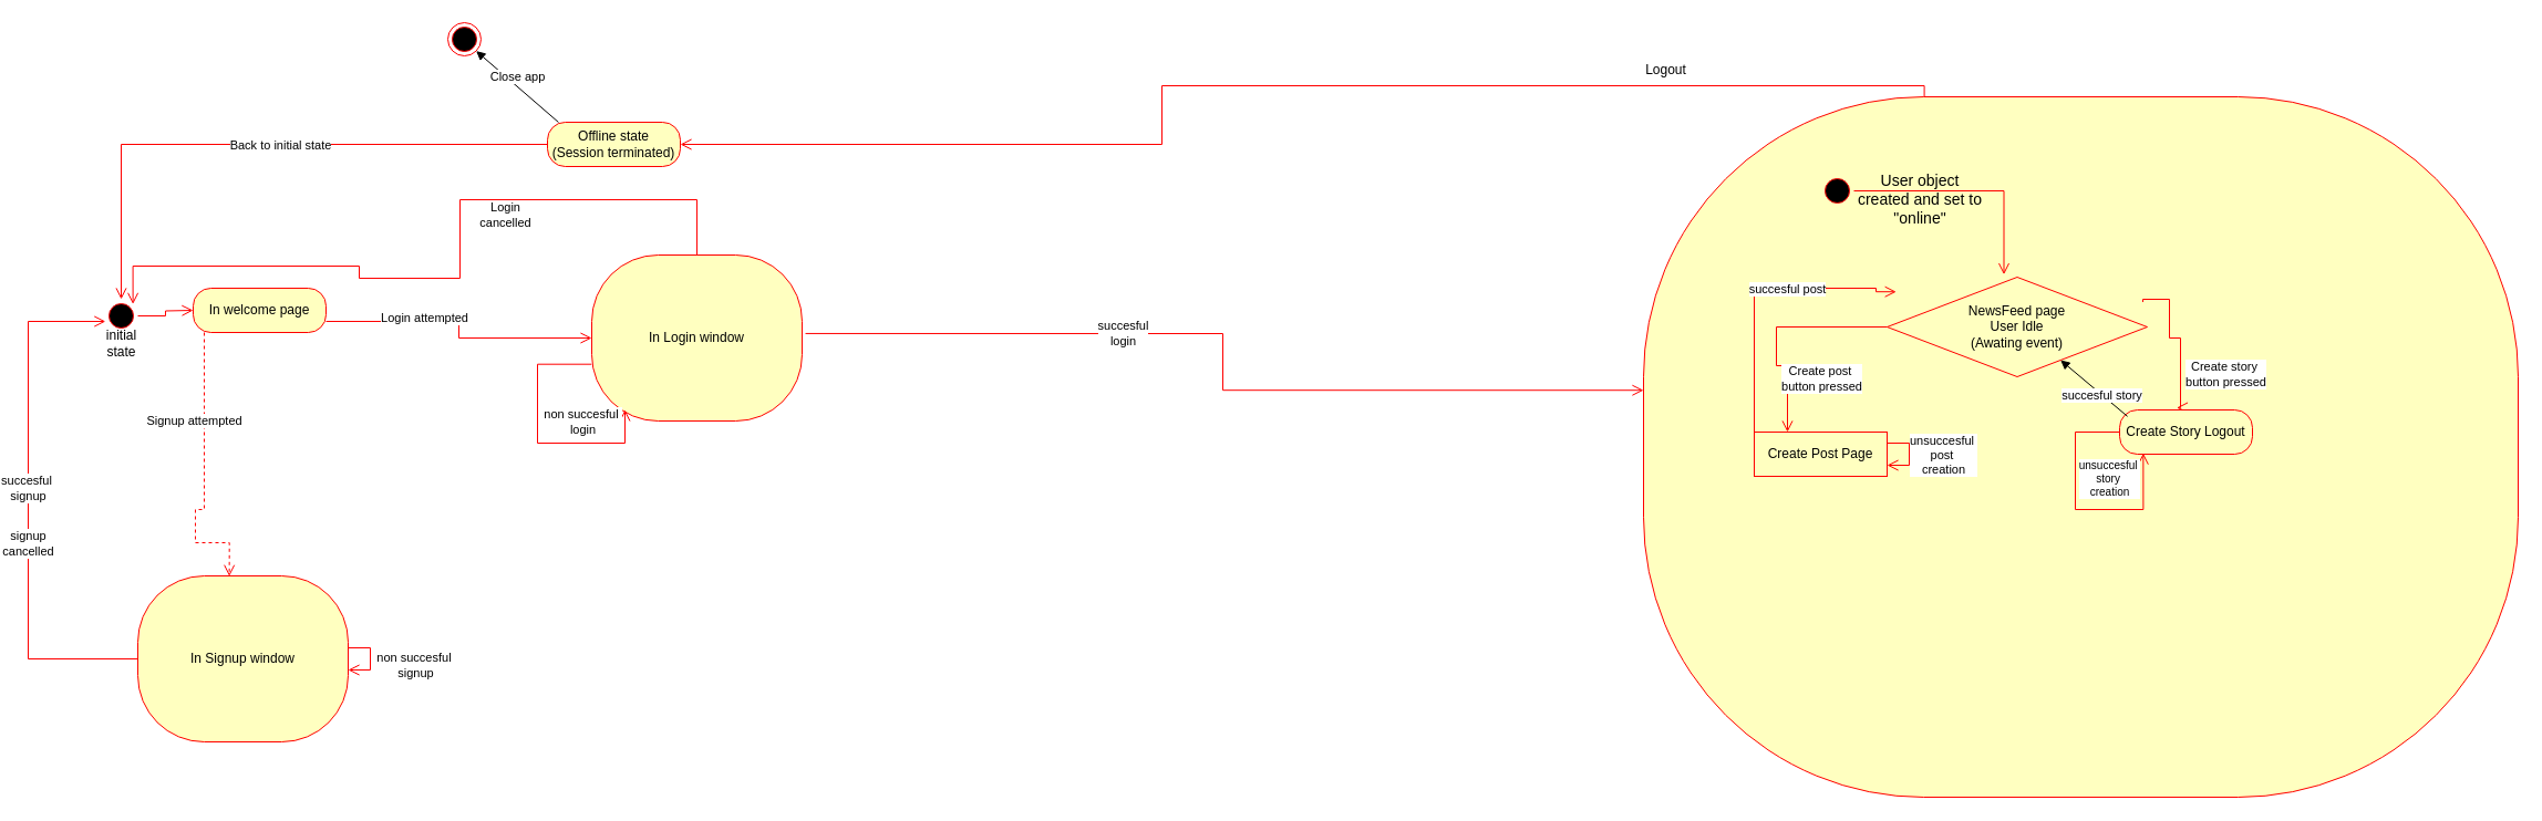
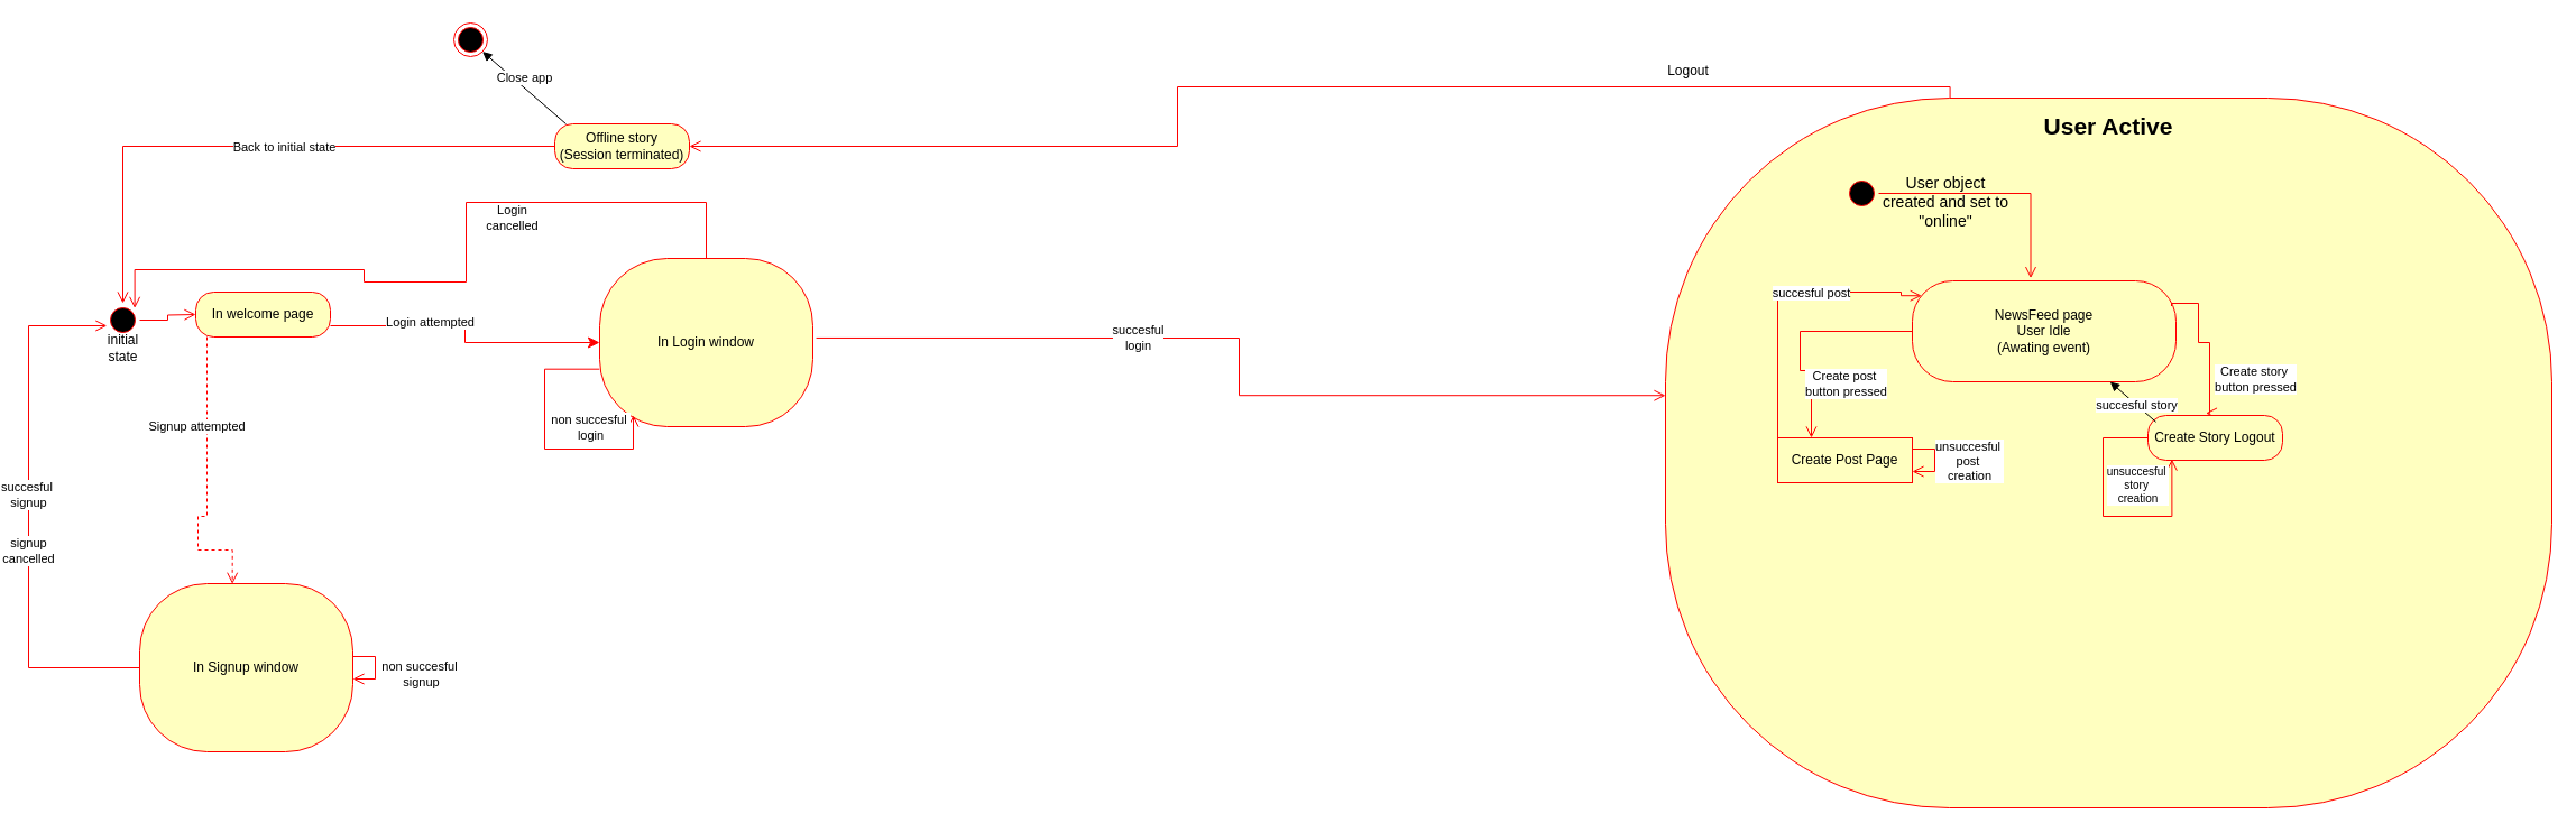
  <mxCell id="0" />
  <mxCell id="1" parent="0" />
  <mxCell id="2" value="" style="ellipse;html=1;shape=startState;fillColor=#000000;strokeColor=#ff0000;" vertex="1" parent="1"><mxGeometry x="90" y="270" width="30" height="30" as="geometry" /></mxCell>
  <mxCell id="3" value="" style="edgeStyle=orthogonalEdgeStyle;html=1;verticalAlign=bottom;endArrow=open;endSize=8;strokeColor=#ff0000;rounded=0;" edge="1" source="2" parent="1"><mxGeometry relative="1" as="geometry"><mxPoint x="170" y="280" as="targetPoint" /></mxGeometry></mxCell>
  <mxCell id="4" value="" style="rounded=1;whiteSpace=wrap;html=1;arcSize=40;fontColor=#000000;fillColor=#ffffc0;strokeColor=#ff0000;" vertex="1" parent="1"><mxGeometry x="1480" y="87" width="790" height="633" as="geometry" /></mxCell>
  <mxCell id="5" value="" style="edgeStyle=orthogonalEdgeStyle;html=1;verticalAlign=bottom;endArrow=open;endSize=8;strokeColor=#ff0000;rounded=0;exitX=0.321;exitY=0;exitDx=0;exitDy=0;exitPerimeter=0;entryX=1;entryY=0.5;entryDx=0;entryDy=0;" edge="1" source="4" parent="1" target="8"><mxGeometry relative="1" as="geometry"><mxPoint x="1260" y="122" as="targetPoint" /></mxGeometry></mxCell>
+ <mxCell id="6" value="&lt;b&gt;&lt;font style=&quot;font-size: 21px;&quot;&gt;User Active&lt;/font&gt;&lt;/b&gt;" style="text;strokeColor=none;align=center;fillColor=none;html=1;verticalAlign=middle;whiteSpace=wrap;rounded=0;" vertex="1" parent="1"><mxGeometry x="1695" y="97" width="360" height="30" as="geometry" /></mxCell>
  <mxCell id="7" value="Logout&lt;div&gt;&lt;br&gt;&lt;/div&gt;" style="text;html=1;align=center;verticalAlign=middle;resizable=0;points=[];autosize=1;strokeColor=none;fillColor=none;" vertex="1" parent="1"><mxGeometry x="1470" y="50" width="60" height="40" as="geometry" /></mxCell>
- <mxCell id="8" value="Offline state&lt;div&gt;(Session terminated)&lt;/div&gt;" style="rounded=1;whiteSpace=wrap;html=1;arcSize=40;fontColor=#000000;fillColor=#ffffc0;strokeColor=#ff0000;" vertex="1" parent="1"><mxGeometry x="490" y="110" width="120" height="40" as="geometry" /></mxCell>
+ <mxCell id="8" value="Offline story&lt;div&gt;(Session terminated)&lt;/div&gt;" style="rounded=1;whiteSpace=wrap;html=1;arcSize=40;fontColor=#000000;fillColor=#ffffc0;strokeColor=#ff0000;" vertex="1" parent="1"><mxGeometry x="490" y="110" width="120" height="40" as="geometry" /></mxCell>
  <mxCell id="9" value="" style="edgeStyle=orthogonalEdgeStyle;html=1;verticalAlign=bottom;endArrow=open;endSize=8;strokeColor=#ff0000;rounded=0;entryX=0.5;entryY=0;entryDx=0;entryDy=0;" edge="1" source="8" parent="1" target="2"><mxGeometry relative="1" as="geometry"><mxPoint x="550" y="210" as="targetPoint" /></mxGeometry></mxCell>
  <mxCell id="10" value="&lt;div&gt;&lt;br&gt;&lt;/div&gt;&lt;div&gt;&lt;br&gt;&lt;/div&gt;" style="edgeLabel;html=1;align=center;verticalAlign=middle;resizable=0;points=[];" vertex="1" connectable="0" parent="9"><mxGeometry x="-0.091" y="1" relative="1" as="geometry"><mxPoint as="offset" /></mxGeometry></mxCell>
  <mxCell id="11" value="Back to initial state" style="edgeLabel;html=1;align=center;verticalAlign=middle;resizable=0;points=[];" vertex="1" connectable="0" parent="9"><mxGeometry x="-0.077" relative="1" as="geometry"><mxPoint as="offset" /></mxGeometry></mxCell>
  <mxCell id="12" value="initial&lt;div&gt;state&lt;/div&gt;" style="text;html=1;align=center;verticalAlign=middle;resizable=0;points=[];autosize=1;strokeColor=none;fillColor=none;" vertex="1" parent="1"><mxGeometry x="80" y="290" width="50" height="40" as="geometry" /></mxCell>
  <mxCell id="13" value="In welcome page" style="rounded=1;whiteSpace=wrap;html=1;arcSize=40;fontColor=#000000;fillColor=#ffffc0;strokeColor=#ff0000;" vertex="1" parent="1"><mxGeometry x="170" y="260" width="120" height="40" as="geometry" /></mxCell>
  <mxCell id="14" value="" style="ellipse;html=1;shape=endState;fillColor=#000000;strokeColor=#ff0000;" vertex="1" parent="1"><mxGeometry x="400" y="20" width="30" height="30" as="geometry" /></mxCell>
  <mxCell id="15" value="" style="edgeStyle=orthogonalEdgeStyle;html=1;verticalAlign=bottom;endArrow=open;endSize=8;strokeColor=#ff0000;rounded=0;entryX=0.435;entryY=0.002;entryDx=0;entryDy=0;entryPerimeter=0;dashed=1;" edge="1" source="13" parent="1" target="18"><mxGeometry relative="1" as="geometry"><mxPoint x="240" y="460" as="targetPoint" /><Array as="points"><mxPoint x="180" y="460" /><mxPoint x="172" y="460" /><mxPoint x="172" y="490" /><mxPoint x="203" y="490" /></Array></mxGeometry></mxCell>
  <mxCell id="16" value="Signup attempted" style="edgeLabel;html=1;align=center;verticalAlign=middle;resizable=0;points=[];" vertex="1" connectable="0" parent="15"><mxGeometry x="-0.318" y="-1" relative="1" as="geometry"><mxPoint x="-9" y="-9" as="offset" /></mxGeometry></mxCell>
  <mxCell id="17" value="Close app" style="html=1;verticalAlign=bottom;endArrow=block;curved=0;rounded=0;entryX=1;entryY=1;entryDx=0;entryDy=0;exitX=0.083;exitY=0;exitDx=0;exitDy=0;exitPerimeter=0;" edge="1" parent="1" source="8" target="14"><mxGeometry width="80" relative="1" as="geometry"><mxPoint x="460" y="80" as="sourcePoint" /><mxPoint x="540" y="80" as="targetPoint" /></mxGeometry></mxCell>
  <mxCell id="18" value="In Signup window" style="rounded=1;whiteSpace=wrap;html=1;arcSize=40;fontColor=#000000;fillColor=#ffffc0;strokeColor=#ff0000;" vertex="1" parent="1"><mxGeometry x="120" y="520" width="190" height="150" as="geometry" /></mxCell>
  <mxCell id="19" value="" style="edgeStyle=orthogonalEdgeStyle;html=1;verticalAlign=bottom;endArrow=open;endSize=8;strokeColor=#ff0000;rounded=0;elbow=vertical;" edge="1" source="18" parent="1" target="18"><mxGeometry relative="1" as="geometry"><mxPoint x="290" y="750" as="targetPoint" /></mxGeometry></mxCell>
  <mxCell id="20" value="non succesful&amp;nbsp;&lt;div&gt;signup&lt;/div&gt;" style="edgeLabel;html=1;align=center;verticalAlign=middle;resizable=0;points=[];" vertex="1" connectable="0" parent="19"><mxGeometry x="-0.214" relative="1" as="geometry"><mxPoint x="40" y="11" as="offset" /></mxGeometry></mxCell>
  <mxCell id="21" value="" style="edgeStyle=orthogonalEdgeStyle;html=1;verticalAlign=bottom;endArrow=open;endSize=8;strokeColor=#ff0000;rounded=0;elbow=vertical;" edge="1" parent="1" source="18" target="2"><mxGeometry relative="1" as="geometry"><mxPoint x="20" y="290" as="targetPoint" /><mxPoint x="80" y="490" as="sourcePoint" /><Array as="points"><mxPoint x="21" y="595" /><mxPoint x="21" y="290" /></Array></mxGeometry></mxCell>
  <mxCell id="22" value="succesful&amp;nbsp;&lt;div&gt;signup&lt;/div&gt;" style="edgeLabel;html=1;align=center;verticalAlign=middle;resizable=0;points=[];" vertex="1" connectable="0" parent="21"><mxGeometry x="-0.214" relative="1" as="geometry"><mxPoint x="-1" y="-68" as="offset" /></mxGeometry></mxCell>
  <mxCell id="23" value="signup&lt;div&gt;cancelled&lt;/div&gt;" style="edgeLabel;html=1;align=center;verticalAlign=middle;resizable=0;points=[];" vertex="1" connectable="0" parent="1"><mxGeometry x="20" y="490" as="geometry" /></mxCell>
- <mxCell id="24" value="" style="edgeStyle=orthogonalEdgeStyle;html=1;verticalAlign=bottom;endArrow=open;endSize=8;strokeColor=#ff0000;rounded=0;exitX=1;exitY=0.75;exitDx=0;exitDy=0;" edge="1" source="13" parent="1" target="26"><mxGeometry relative="1" as="geometry"><mxPoint x="520" y="290" as="targetPoint" /><mxPoint x="380.059" y="275" as="sourcePoint" /></mxGeometry></mxCell>
+ <mxCell id="24" value="" style="edgeStyle=orthogonalEdgeStyle;html=1;verticalAlign=bottom;endArrow=classic;endSize=8;strokeColor=#ff0000;rounded=0;exitX=1;exitY=0.75;exitDx=0;exitDy=0;" edge="1" source="13" parent="1" target="26"><mxGeometry relative="1" as="geometry"><mxPoint x="520" y="290" as="targetPoint" /><mxPoint x="380.059" y="275" as="sourcePoint" /></mxGeometry></mxCell>
  <mxCell id="25" value="Login attempted" style="edgeLabel;html=1;align=center;verticalAlign=middle;resizable=0;points=[];" vertex="1" connectable="0" parent="24"><mxGeometry x="-0.303" y="4" relative="1" as="geometry"><mxPoint x="-1" as="offset" /></mxGeometry></mxCell>
  <mxCell id="26" value="In Login window" style="rounded=1;whiteSpace=wrap;html=1;arcSize=40;fontColor=#000000;fillColor=#ffffc0;strokeColor=#ff0000;" vertex="1" parent="1"><mxGeometry x="530" y="230" width="190" height="150" as="geometry" /></mxCell>
  <mxCell id="27" value="" style="edgeStyle=orthogonalEdgeStyle;html=1;verticalAlign=bottom;endArrow=open;endSize=8;strokeColor=#ff0000;rounded=0;elbow=vertical;exitX=-0.001;exitY=0.658;exitDx=0;exitDy=0;exitPerimeter=0;entryX=0.158;entryY=0.933;entryDx=0;entryDy=0;entryPerimeter=0;" edge="1" parent="1" source="26" target="26"><mxGeometry relative="1" as="geometry"><mxPoint x="480" y="400" as="targetPoint" /><mxPoint x="430" y="410" as="sourcePoint" /><Array as="points"><mxPoint x="481" y="329" /><mxPoint x="481" y="400" /><mxPoint x="560" y="400" /></Array></mxGeometry></mxCell>
  <mxCell id="28" value="non succesful&amp;nbsp;&lt;div&gt;login&lt;/div&gt;" style="edgeLabel;html=1;align=center;verticalAlign=middle;resizable=0;points=[];" vertex="1" connectable="0" parent="27"><mxGeometry x="-0.214" relative="1" as="geometry"><mxPoint x="40" y="11" as="offset" /></mxGeometry></mxCell>
  <mxCell id="29" value="" style="edgeStyle=orthogonalEdgeStyle;html=1;verticalAlign=bottom;endArrow=open;endSize=8;strokeColor=#ff0000;rounded=0;elbow=vertical;entryX=1;entryY=0;entryDx=0;entryDy=0;" edge="1" parent="1" source="26" target="2"><mxGeometry relative="1" as="geometry"><mxPoint x="490" y="221" as="targetPoint" /><mxPoint x="460" y="180" as="sourcePoint" /><Array as="points"><mxPoint x="625" y="180" /><mxPoint x="411" y="180" /><mxPoint x="411" y="251" /><mxPoint x="320" y="251" /><mxPoint x="320" y="240" /><mxPoint x="116" y="240" /></Array></mxGeometry></mxCell>
  <mxCell id="30" value="Login&lt;div&gt;cancelled&lt;/div&gt;" style="edgeLabel;html=1;align=center;verticalAlign=middle;resizable=0;points=[];" vertex="1" connectable="0" parent="29"><mxGeometry x="-0.214" relative="1" as="geometry"><mxPoint x="40" y="11" as="offset" /></mxGeometry></mxCell>
  <mxCell id="31" value="" style="edgeStyle=orthogonalEdgeStyle;html=1;verticalAlign=bottom;endArrow=open;endSize=8;strokeColor=#ff0000;rounded=0;exitX=1.016;exitY=0.473;exitDx=0;exitDy=0;exitPerimeter=0;entryX=0;entryY=0.419;entryDx=0;entryDy=0;entryPerimeter=0;" edge="1" parent="1" source="26" target="4"><mxGeometry relative="1" as="geometry"><mxPoint x="780" y="299.49" as="targetPoint" /><mxPoint x="730" y="304.49" as="sourcePoint" /></mxGeometry></mxCell>
  <mxCell id="32" value="succesful&lt;div&gt;login&lt;/div&gt;" style="edgeLabel;html=1;align=center;verticalAlign=middle;resizable=0;points=[];" vertex="1" connectable="0" parent="31"><mxGeometry x="-0.293" relative="1" as="geometry"><mxPoint as="offset" /></mxGeometry></mxCell>
  <mxCell id="33" value="" style="ellipse;html=1;shape=startState;fillColor=#000000;strokeColor=#ff0000;" vertex="1" parent="1"><mxGeometry x="1640" y="157" width="30" height="30" as="geometry" /></mxCell>
  <mxCell id="34" value="" style="edgeStyle=orthogonalEdgeStyle;html=1;verticalAlign=bottom;endArrow=open;endSize=8;strokeColor=#ff0000;rounded=0;entryX=0.449;entryY=-0.026;entryDx=0;entryDy=0;entryPerimeter=0;" edge="1" source="33" parent="1" target="36"><mxGeometry relative="1" as="geometry"><mxPoint x="1655" y="230" as="targetPoint" /></mxGeometry></mxCell>
  <mxCell id="35" value="&lt;span style=&quot;font-weight: normal;&quot;&gt;&lt;font style=&quot;font-size: 14px;&quot;&gt;User object created and set to &quot;online&quot;&lt;/font&gt;&lt;/span&gt;" style="text;strokeColor=none;align=center;fillColor=none;html=1;verticalAlign=middle;whiteSpace=wrap;rounded=0;fontStyle=1" vertex="1" parent="1"><mxGeometry x="1670" y="140" width="120" height="80" as="geometry" /></mxCell>
- <mxCell id="36" value="&lt;div&gt;NewsFeed page&lt;/div&gt;User Idle&lt;div&gt;(Awating event)&lt;/div&gt;" style="rhombus;whiteSpace=wrap;html=1;arcSize=40;fontColor=#000000;fillColor=#ffffc0;strokeColor=#ff0000;" vertex="1" parent="1"><mxGeometry x="1700" y="250" width="235" height="90" as="geometry" /></mxCell>
+ <mxCell id="36" value="&lt;div&gt;NewsFeed page&lt;/div&gt;User Idle&lt;div&gt;(Awating event)&lt;/div&gt;" style="rounded=1;whiteSpace=wrap;html=1;arcSize=40;fontColor=#000000;fillColor=#ffffc0;strokeColor=#ff0000;" vertex="1" parent="1"><mxGeometry x="1700" y="250" width="235" height="90" as="geometry" /></mxCell>
  <mxCell id="37" value="" style="edgeStyle=orthogonalEdgeStyle;html=1;verticalAlign=bottom;endArrow=open;endSize=8;strokeColor=#ff0000;rounded=0;entryX=0.25;entryY=0;entryDx=0;entryDy=0;" edge="1" source="36" parent="1" target="39"><mxGeometry relative="1" as="geometry"><mxPoint x="1660" y="330" as="targetPoint" /><Array as="points"><mxPoint x="1600" y="295" /><mxPoint x="1600" y="330" /><mxPoint x="1610" y="330" /></Array></mxGeometry></mxCell>
  <mxCell id="38" value="Create post&amp;nbsp;&lt;div&gt;button pressed&lt;/div&gt;" style="edgeLabel;html=1;align=center;verticalAlign=middle;resizable=0;points=[];" vertex="1" connectable="0" parent="37"><mxGeometry x="0.244" relative="1" as="geometry"><mxPoint x="40" y="18" as="offset" /></mxGeometry></mxCell>
  <mxCell id="39" value="Create Post Page" style="whiteSpace=wrap;html=1;arcSize=40;fontColor=#000000;fillColor=#ffffc0;strokeColor=#ff0000;rounded=0;" vertex="1" parent="1"><mxGeometry x="1580" y="390" width="120" height="40" as="geometry" /></mxCell>
  <mxCell id="40" value="" style="edgeStyle=orthogonalEdgeStyle;html=1;verticalAlign=bottom;endArrow=open;endSize=8;strokeColor=#ff0000;rounded=0;" edge="1" source="39" parent="1" target="39"><mxGeometry relative="1" as="geometry"><mxPoint x="1640" y="490" as="targetPoint" /></mxGeometry></mxCell>
  <mxCell id="41" value="unsuccesful&amp;nbsp;&lt;div&gt;post&amp;nbsp;&lt;/div&gt;&lt;div&gt;creation&lt;/div&gt;" style="edgeLabel;html=1;align=center;verticalAlign=middle;resizable=0;points=[];" vertex="1" connectable="0" parent="40"><mxGeometry x="-0.185" relative="1" as="geometry"><mxPoint x="30" y="6" as="offset" /></mxGeometry></mxCell>
  <mxCell id="42" value="" style="edgeStyle=orthogonalEdgeStyle;html=1;verticalAlign=bottom;endArrow=open;endSize=8;strokeColor=#ff0000;rounded=0;exitX=0;exitY=0.25;exitDx=0;exitDy=0;entryX=0.035;entryY=0.147;entryDx=0;entryDy=0;entryPerimeter=0;" edge="1" parent="1" source="39" target="36"><mxGeometry relative="1" as="geometry"><mxPoint x="1700" y="260" as="targetPoint" /><mxPoint x="1349.94" y="165" as="sourcePoint" /><Array as="points"><mxPoint x="1580" y="260" /><mxPoint x="1690" y="260" /><mxPoint x="1690" y="263" /></Array></mxGeometry></mxCell>
  <mxCell id="43" value="succesful post" style="edgeLabel;html=1;align=center;verticalAlign=middle;resizable=0;points=[];" vertex="1" connectable="0" parent="42"><mxGeometry x="0.244" relative="1" as="geometry"><mxPoint as="offset" /></mxGeometry></mxCell>
  <mxCell id="44" value="" style="edgeStyle=orthogonalEdgeStyle;html=1;verticalAlign=bottom;endArrow=open;endSize=8;strokeColor=#ff0000;rounded=0;entryX=0.429;entryY=-0.049;entryDx=0;entryDy=0;exitX=0.983;exitY=0.25;exitDx=0;exitDy=0;exitPerimeter=0;entryPerimeter=0;" edge="1" parent="1" source="36" target="46"><mxGeometry relative="1" as="geometry"><mxPoint x="1965" y="365" as="targetPoint" /><mxPoint x="2055" y="270" as="sourcePoint" /><Array as="points"><mxPoint x="1931" y="270" /><mxPoint x="1955" y="270" /><mxPoint x="1955" y="305" /><mxPoint x="1965" y="305" /><mxPoint x="1965" y="368" /></Array></mxGeometry></mxCell>
  <mxCell id="45" value="Create story&amp;nbsp;&lt;div&gt;button pressed&lt;/div&gt;" style="edgeLabel;html=1;align=center;verticalAlign=middle;resizable=0;points=[];" vertex="1" connectable="0" parent="44"><mxGeometry x="0.244" relative="1" as="geometry"><mxPoint x="40" y="18" as="offset" /></mxGeometry></mxCell>
  <mxCell id="46" value="Create Story Logout" style="rounded=1;whiteSpace=wrap;html=1;arcSize=40;fontColor=#000000;fillColor=#ffffc0;strokeColor=#ff0000;" vertex="1" parent="1"><mxGeometry x="1910" y="370" width="120" height="40" as="geometry" /></mxCell>
  <mxCell id="47" value="" style="edgeStyle=orthogonalEdgeStyle;html=1;verticalAlign=bottom;endArrow=open;endSize=8;strokeColor=#ff0000;rounded=0;exitX=0;exitY=0.5;exitDx=0;exitDy=0;entryX=0.178;entryY=0.978;entryDx=0;entryDy=0;entryPerimeter=0;" edge="1" parent="1" source="46" target="46"><mxGeometry relative="1" as="geometry"><mxPoint x="1890" y="460" as="targetPoint" /><mxPoint x="1890" y="440" as="sourcePoint" /><Array as="points"><mxPoint x="1870" y="390" /><mxPoint x="1870" y="460" /><mxPoint x="1931" y="460" /></Array></mxGeometry></mxCell>
  <mxCell id="48" value="unsuccesful&amp;nbsp;&lt;div&gt;story&amp;nbsp;&lt;/div&gt;&lt;div&gt;creation&lt;/div&gt;" style="edgeLabel;html=1;align=center;verticalAlign=middle;resizable=0;points=[];fontSize=10;" vertex="1" connectable="0" parent="47"><mxGeometry x="-0.185" relative="1" as="geometry"><mxPoint x="30" y="-10" as="offset" /></mxGeometry></mxCell>
  <mxCell id="49" value="succesful story" style="html=1;verticalAlign=bottom;endArrow=block;curved=0;rounded=0;entryX=0.75;entryY=1;entryDx=0;entryDy=0;exitX=0.059;exitY=0.145;exitDx=0;exitDy=0;exitPerimeter=0;" edge="1" parent="1" source="46" target="36"><mxGeometry x="-0.386" y="7" width="80" relative="1" as="geometry"><mxPoint x="1850" y="370" as="sourcePoint" /><mxPoint x="1930" y="370" as="targetPoint" /><mxPoint as="offset" /></mxGeometry></mxCell>
